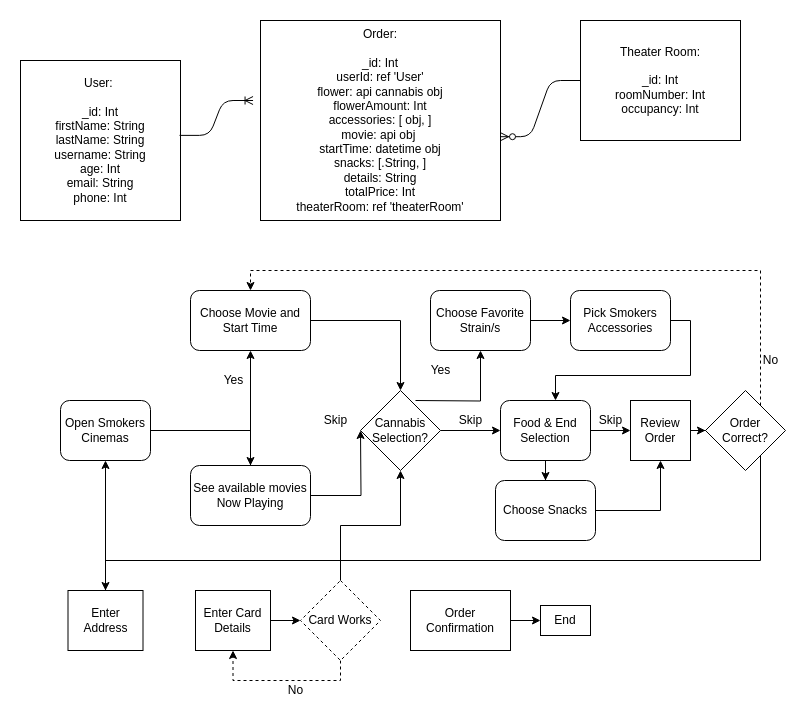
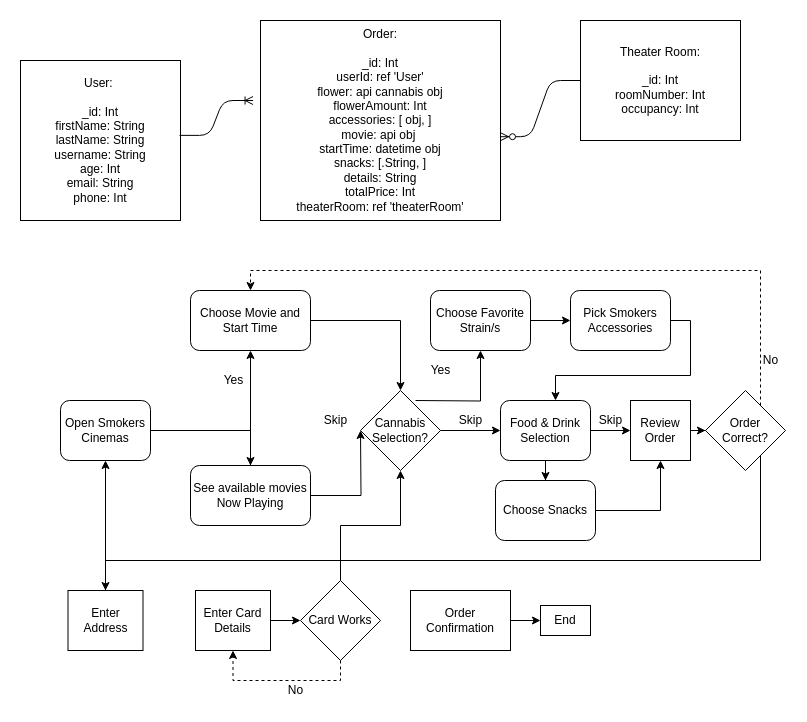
  <mxCell id="0" />
  <mxCell id="1" parent="0" />
  <mxCell id="2" value="User:&amp;nbsp;&lt;br&gt;&lt;br&gt;_id: Int&lt;br&gt;firstName: String&lt;br&gt;lastName: String&lt;br&gt;username: String&lt;br&gt;age: Int&lt;br&gt;email: String&lt;br&gt;phone: Int" style="rounded=0;whiteSpace=wrap;html=1;" parent="1" vertex="1"><mxGeometry x="20" y="60" width="160" height="160" as="geometry" /></mxCell>
  <mxCell id="3" value="&lt;div&gt;&lt;span&gt;Order:&lt;/span&gt;&lt;/div&gt;&lt;br&gt;_id: Int&lt;br&gt;userId: ref 'User'&lt;br&gt;&lt;div&gt;&lt;span&gt;flower: api cannabis obj&lt;/span&gt;&lt;/div&gt;flowerAmount: Int&lt;br&gt;accessories: [ obj, ]&lt;br&gt;movie: api obj&amp;nbsp;&lt;br&gt;startTime: datetime obj&lt;br&gt;snacks: [.String, ]&lt;br&gt;details: String&lt;br&gt;totalPrice: Int&lt;br&gt;theaterRoom: ref 'theaterRoom'" style="rounded=0;whiteSpace=wrap;html=1;align=center;" parent="1" vertex="1"><mxGeometry x="260" y="20" width="240" height="200" as="geometry" /></mxCell>
  <mxCell id="4" value="Theater Room:&lt;br&gt;&lt;br&gt;_id: Int&lt;br&gt;roomNumber: Int&lt;br&gt;occupancy: Int" style="rounded=0;whiteSpace=wrap;html=1;" parent="1" vertex="1"><mxGeometry x="580" y="20" width="160" height="120" as="geometry" /></mxCell>
  <mxCell id="5" value="" style="edgeStyle=entityRelationEdgeStyle;fontSize=12;html=1;endArrow=ERzeroToMany;endFill=1;entryX=1;entryY=0.581;entryDx=0;entryDy=0;entryPerimeter=0;exitX=0;exitY=0.5;exitDx=0;exitDy=0;" parent="1" source="4" target="3" edge="1"><mxGeometry width="100" height="100" relative="1" as="geometry"><mxPoint x="150" y="280" as="sourcePoint" /><mxPoint x="405" y="70" as="targetPoint" /></mxGeometry></mxCell>
  <mxCell id="6" value="" style="edgeStyle=entityRelationEdgeStyle;fontSize=12;html=1;endArrow=ERoneToMany;entryX=-0.031;entryY=0.4;entryDx=0;entryDy=0;entryPerimeter=0;exitX=0.994;exitY=0.468;exitDx=0;exitDy=0;exitPerimeter=0;" parent="1" source="2" target="3" edge="1"><mxGeometry width="100" height="100" relative="1" as="geometry"><mxPoint x="220" y="80" as="sourcePoint" /><mxPoint x="320" y="-20" as="targetPoint" /></mxGeometry></mxCell>
  <mxCell id="7" value="Open Smokers Cinemas" style="rounded=1;whiteSpace=wrap;html=1;" parent="1" vertex="1"><mxGeometry x="60" y="400" width="90" height="60" as="geometry" /></mxCell>
  <mxCell id="8" value="" style="edgeStyle=orthogonalEdgeStyle;rounded=0;orthogonalLoop=1;jettySize=auto;html=1;exitX=1;exitY=0.5;exitDx=0;exitDy=0;" parent="1" source="7" target="11" edge="1"><mxGeometry relative="1" as="geometry"><mxPoint x="130" y="430" as="sourcePoint" /></mxGeometry></mxCell>
  <mxCell id="9" value="" style="edgeStyle=orthogonalEdgeStyle;rounded=0;orthogonalLoop=1;jettySize=auto;html=1;entryX=0;entryY=0.5;entryDx=0;entryDy=0;" parent="1" source="11" edge="1"><mxGeometry relative="1" as="geometry"><mxPoint x="360" y="430" as="targetPoint" /></mxGeometry></mxCell>
  <mxCell id="10" value="" style="edgeStyle=orthogonalEdgeStyle;rounded=0;orthogonalLoop=1;jettySize=auto;html=1;" parent="1" source="11" target="15" edge="1"><mxGeometry relative="1" as="geometry" /></mxCell>
  <mxCell id="11" value="See available movies Now Playing" style="rounded=1;whiteSpace=wrap;html=1;" parent="1" vertex="1"><mxGeometry x="190" y="465" width="120" height="60" as="geometry" /></mxCell>
  <mxCell id="12" value="" style="edgeStyle=orthogonalEdgeStyle;rounded=0;orthogonalLoop=1;jettySize=auto;html=1;" parent="1" target="20" edge="1"><mxGeometry relative="1" as="geometry"><mxPoint x="415" y="400" as="sourcePoint" /></mxGeometry></mxCell>
  <mxCell id="13" value="Skip" style="text;html=1;align=center;verticalAlign=middle;resizable=0;points=[];autosize=1;strokeColor=none;fillColor=none;" parent="1" vertex="1"><mxGeometry x="315" y="410" width="40" height="20" as="geometry" /></mxCell>
  <mxCell id="14" value="" style="edgeStyle=orthogonalEdgeStyle;rounded=0;orthogonalLoop=1;jettySize=auto;html=1;entryX=0.5;entryY=0;entryDx=0;entryDy=0;" parent="1" source="15" target="47" edge="1"><mxGeometry relative="1" as="geometry"><mxPoint x="387.5" y="400" as="targetPoint" /><Array as="points"><mxPoint x="400" y="320" /></Array></mxGeometry></mxCell>
  <mxCell id="15" value="Choose Movie and Start Time" style="rounded=1;whiteSpace=wrap;html=1;" parent="1" vertex="1"><mxGeometry x="190" y="290" width="120" height="60" as="geometry" /></mxCell>
  <mxCell id="16" value="" style="edgeStyle=orthogonalEdgeStyle;rounded=0;orthogonalLoop=1;jettySize=auto;html=1;" parent="1" source="18" target="26" edge="1"><mxGeometry relative="1" as="geometry" /></mxCell>
  <mxCell id="17" value="" style="edgeStyle=orthogonalEdgeStyle;rounded=0;orthogonalLoop=1;jettySize=auto;html=1;" parent="1" source="18" target="29" edge="1"><mxGeometry relative="1" as="geometry" /></mxCell>
- <mxCell id="18" value="Food &amp;amp; End Selection" style="rounded=1;whiteSpace=wrap;html=1;" parent="1" vertex="1"><mxGeometry x="500" y="400" width="90" height="60" as="geometry" /></mxCell>
+ <mxCell id="18" value="Food &amp;amp; Drink Selection" style="rounded=1;whiteSpace=wrap;html=1;" parent="1" vertex="1"><mxGeometry x="500" y="400" width="90" height="60" as="geometry" /></mxCell>
  <mxCell id="19" value="" style="edgeStyle=orthogonalEdgeStyle;rounded=0;orthogonalLoop=1;jettySize=auto;html=1;" parent="1" source="20" target="22" edge="1"><mxGeometry relative="1" as="geometry" /></mxCell>
  <mxCell id="20" value="Choose Favorite Strain/s" style="rounded=1;whiteSpace=wrap;html=1;" parent="1" vertex="1"><mxGeometry x="430" y="290" width="100" height="60" as="geometry" /></mxCell>
  <mxCell id="21" value="" style="edgeStyle=orthogonalEdgeStyle;rounded=0;orthogonalLoop=1;jettySize=auto;html=1;" parent="1" source="22" edge="1"><mxGeometry relative="1" as="geometry"><mxPoint x="555" y="400" as="targetPoint" /><Array as="points"><mxPoint x="690" y="320" /><mxPoint x="690" y="375" /><mxPoint x="555" y="375" /></Array></mxGeometry></mxCell>
  <mxCell id="22" value="Pick Smokers Accessories" style="rounded=1;whiteSpace=wrap;html=1;" parent="1" vertex="1"><mxGeometry x="570" y="290" width="100" height="60" as="geometry" /></mxCell>
  <mxCell id="23" value="Yes" style="text;html=1;align=center;verticalAlign=middle;resizable=0;points=[];autosize=1;strokeColor=none;fillColor=none;" parent="1" vertex="1"><mxGeometry x="213" y="370" width="40" height="20" as="geometry" /></mxCell>
  <mxCell id="24" value="Yes" style="text;html=1;align=center;verticalAlign=middle;resizable=0;points=[];autosize=1;strokeColor=none;fillColor=none;" parent="1" vertex="1"><mxGeometry x="420" y="360" width="40" height="20" as="geometry" /></mxCell>
  <mxCell id="25" value="" style="edgeStyle=orthogonalEdgeStyle;rounded=0;orthogonalLoop=1;jettySize=auto;html=1;" parent="1" source="26" target="32" edge="1"><mxGeometry relative="1" as="geometry" /></mxCell>
  <mxCell id="26" value="Review Order" style="rounded=0;whiteSpace=wrap;html=1;" parent="1" vertex="1"><mxGeometry x="630" y="400" width="60" height="60" as="geometry" /></mxCell>
  <mxCell id="27" value="Skip" style="text;html=1;align=center;verticalAlign=middle;resizable=0;points=[];autosize=1;strokeColor=none;fillColor=none;" parent="1" vertex="1"><mxGeometry x="590" y="410" width="40" height="20" as="geometry" /></mxCell>
  <mxCell id="28" style="edgeStyle=orthogonalEdgeStyle;rounded=0;orthogonalLoop=1;jettySize=auto;html=1;entryX=0.5;entryY=1;entryDx=0;entryDy=0;" parent="1" source="29" target="26" edge="1"><mxGeometry relative="1" as="geometry" /></mxCell>
  <mxCell id="29" value="Choose Snacks" style="rounded=1;whiteSpace=wrap;html=1;" parent="1" vertex="1"><mxGeometry x="495" y="480" width="100" height="60" as="geometry" /></mxCell>
  <mxCell id="30" style="edgeStyle=orthogonalEdgeStyle;rounded=0;orthogonalLoop=1;jettySize=auto;html=1;entryX=0.5;entryY=0;entryDx=0;entryDy=0;jumpStyle=none;dashed=1;" parent="1" source="32" target="15" edge="1"><mxGeometry relative="1" as="geometry"><mxPoint x="760" y="280" as="targetPoint" /><Array as="points"><mxPoint x="760" y="270" /><mxPoint x="250" y="270" /></Array></mxGeometry></mxCell>
  <mxCell id="31" value="" style="edgeStyle=orthogonalEdgeStyle;rounded=0;jumpStyle=none;orthogonalLoop=1;jettySize=auto;html=1;strokeColor=#000000;" parent="1" source="32" target="35" edge="1"><mxGeometry relative="1" as="geometry"><Array as="points"><mxPoint x="760" y="560" /><mxPoint x="105" y="560" /></Array></mxGeometry></mxCell>
  <mxCell id="32" value="Order&lt;br&gt;Correct?" style="rhombus;whiteSpace=wrap;html=1;rounded=0;" parent="1" vertex="1"><mxGeometry x="705" y="390" width="80" height="80" as="geometry" /></mxCell>
  <mxCell id="33" value="No" style="text;html=1;align=center;verticalAlign=middle;resizable=0;points=[];autosize=1;strokeColor=none;fillColor=none;" parent="1" vertex="1"><mxGeometry x="755" y="350" width="30" height="20" as="geometry" /></mxCell>
  <mxCell id="34" value="" style="edgeStyle=orthogonalEdgeStyle;rounded=0;jumpStyle=none;orthogonalLoop=1;jettySize=auto;html=1;strokeColor=#000000;" parent="1" source="35" target="7" edge="1"><mxGeometry relative="1" as="geometry" /></mxCell>
  <mxCell id="35" value="Enter Address" style="whiteSpace=wrap;html=1;rounded=0;" parent="1" vertex="1"><mxGeometry x="67.5" y="590" width="75" height="60" as="geometry" /></mxCell>
  <mxCell id="36" value="" style="edgeStyle=orthogonalEdgeStyle;rounded=0;jumpStyle=none;orthogonalLoop=1;jettySize=auto;html=1;strokeColor=#000000;" parent="1" source="37" target="40" edge="1"><mxGeometry relative="1" as="geometry" /></mxCell>
  <mxCell id="37" value="Enter Card Details" style="whiteSpace=wrap;html=1;rounded=0;" parent="1" vertex="1"><mxGeometry x="195" y="590" width="75" height="60" as="geometry" /></mxCell>
  <mxCell id="38" style="edgeStyle=orthogonalEdgeStyle;rounded=0;jumpStyle=none;orthogonalLoop=1;jettySize=auto;html=1;entryX=0.5;entryY=1;entryDx=0;entryDy=0;strokeColor=#000000;dashed=1;exitX=0.5;exitY=1;exitDx=0;exitDy=0;" parent="1" source="40" target="37" edge="1"><mxGeometry relative="1" as="geometry"><Array as="points"><mxPoint x="340" y="680" /><mxPoint x="233" y="680" /></Array></mxGeometry></mxCell>
  <mxCell id="39" value="" style="edgeStyle=orthogonalEdgeStyle;rounded=0;jumpStyle=none;orthogonalLoop=1;jettySize=auto;html=1;strokeColor=#000000;" parent="1" source="40" target="47" edge="1"><mxGeometry relative="1" as="geometry" /></mxCell>
- <mxCell id="40" value="Card Works" style="rhombus;whiteSpace=wrap;html=1;rounded=0;dashed=1;" parent="1" vertex="1"><mxGeometry x="300" y="580" width="80" height="80" as="geometry" /></mxCell>
+ <mxCell id="40" value="Card Works" style="rhombus;whiteSpace=wrap;html=1;rounded=0;" parent="1" vertex="1"><mxGeometry x="300" y="580" width="80" height="80" as="geometry" /></mxCell>
  <mxCell id="41" value="No" style="text;html=1;align=center;verticalAlign=middle;resizable=0;points=[];autosize=1;strokeColor=none;fillColor=none;" parent="1" vertex="1"><mxGeometry x="280" y="680" width="30" height="20" as="geometry" /></mxCell>
  <mxCell id="42" value="" style="edgeStyle=orthogonalEdgeStyle;rounded=0;jumpStyle=none;orthogonalLoop=1;jettySize=auto;html=1;strokeColor=#000000;" parent="1" source="43" target="44" edge="1"><mxGeometry relative="1" as="geometry" /></mxCell>
  <mxCell id="43" value="Order Confirmation" style="whiteSpace=wrap;html=1;rounded=0;" parent="1" vertex="1"><mxGeometry x="410" y="590" width="100" height="60" as="geometry" /></mxCell>
  <mxCell id="44" value="End" style="whiteSpace=wrap;html=1;rounded=0;" parent="1" vertex="1"><mxGeometry x="540" y="605" width="50" height="30" as="geometry" /></mxCell>
  <mxCell id="45" value="" style="edgeStyle=orthogonalEdgeStyle;rounded=0;jumpStyle=none;orthogonalLoop=1;jettySize=auto;html=1;strokeColor=#000000;" parent="1" edge="1"><mxGeometry relative="1" as="geometry"><mxPoint x="410" y="430" as="sourcePoint" /><mxPoint x="410" y="430" as="targetPoint" /></mxGeometry></mxCell>
  <mxCell id="46" style="edgeStyle=orthogonalEdgeStyle;rounded=0;jumpStyle=none;orthogonalLoop=1;jettySize=auto;html=1;entryX=0;entryY=0.5;entryDx=0;entryDy=0;strokeColor=#000000;" parent="1" source="47" target="18" edge="1"><mxGeometry relative="1" as="geometry" /></mxCell>
  <mxCell id="47" value="Cannabis Selection?" style="rhombus;whiteSpace=wrap;html=1;rounded=0;shadow=0;glass=0;sketch=0;" parent="1" vertex="1"><mxGeometry x="360" y="390" width="80" height="80" as="geometry" /></mxCell>
  <mxCell id="48" value="Skip" style="text;html=1;align=center;verticalAlign=middle;resizable=0;points=[];autosize=1;strokeColor=none;fillColor=none;" parent="1" vertex="1"><mxGeometry x="450" y="410" width="40" height="20" as="geometry" /></mxCell>
